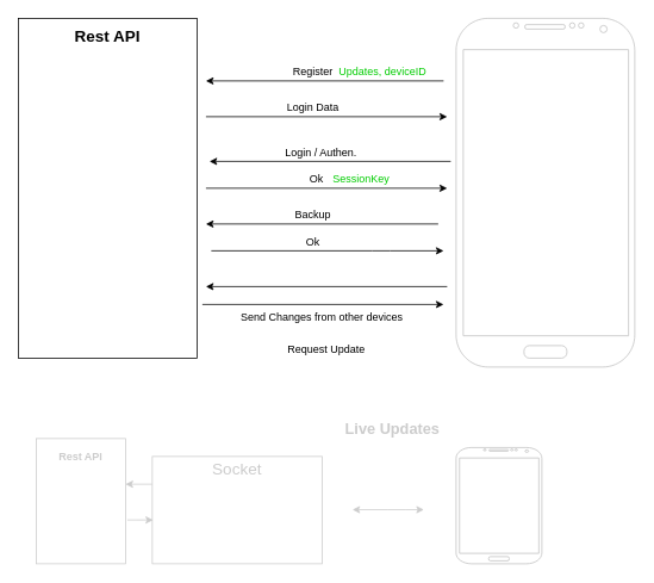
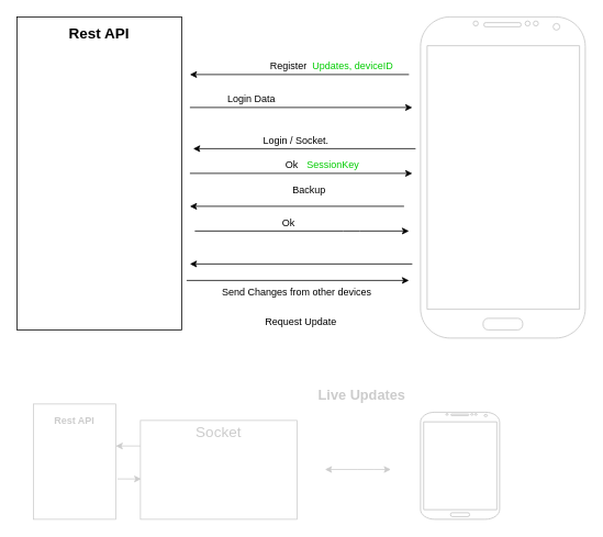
  <mxCell id="0" />
  <mxCell id="1" parent="0" />
  <mxCell id="2" value="" style="verticalLabelPosition=bottom;verticalAlign=top;html=1;shadow=0;dashed=0;strokeWidth=1;shape=mxgraph.android.phone2;strokeColor=#c0c0c0;" vertex="1" parent="1"><mxGeometry x="510" y="20" width="200" height="390" as="geometry" /></mxCell>
  <mxCell id="3" value="" style="endArrow=classic;html=1;exitX=1;exitY=1;exitDx=0;exitDy=0;" edge="1" parent="1" source="9"><mxGeometry width="50" height="50" relative="1" as="geometry"><mxPoint x="500" y="90" as="sourcePoint" /><mxPoint x="230" y="90" as="targetPoint" /></mxGeometry></mxCell>
  <mxCell id="4" value="Register" style="text;html=1;strokeColor=none;fillColor=none;align=center;verticalAlign=middle;whiteSpace=wrap;rounded=0;" vertex="1" parent="1"><mxGeometry x="330" y="70" width="40" height="20" as="geometry" /></mxCell>
  <mxCell id="5" value="" style="endArrow=classic;html=1;" edge="1" parent="1"><mxGeometry width="50" height="50" relative="1" as="geometry"><mxPoint x="230" y="130" as="sourcePoint" /><mxPoint x="500" y="130" as="targetPoint" /></mxGeometry></mxCell>
- <mxCell id="6" value="Login Data" style="text;html=1;strokeColor=none;fillColor=none;align=center;verticalAlign=middle;whiteSpace=wrap;rounded=0;" vertex="1" parent="1"><mxGeometry x="310" y="110" width="80" height="20" as="geometry" /></mxCell>
+ <mxCell id="6" value="Login Data" style="text;html=1;strokeColor=none;fillColor=none;align=center;verticalAlign=middle;whiteSpace=wrap;rounded=0;" vertex="1" parent="1"><mxGeometry x="265" y="110" width="80" height="20" as="geometry" /></mxCell>
  <mxCell id="7" value="" style="endArrow=classic;html=1;" edge="1" parent="1"><mxGeometry width="50" height="50" relative="1" as="geometry"><mxPoint x="504" y="180" as="sourcePoint" /><mxPoint x="234" y="180" as="targetPoint" /></mxGeometry></mxCell>
- <mxCell id="8" value="Login / Authen." style="text;html=1;strokeColor=none;fillColor=none;align=center;verticalAlign=middle;whiteSpace=wrap;rounded=0;" vertex="1" parent="1"><mxGeometry x="304" y="160" width="110" height="20" as="geometry" /></mxCell>
+ <mxCell id="8" value="Login / Socket." style="text;html=1;strokeColor=none;fillColor=none;align=center;verticalAlign=middle;whiteSpace=wrap;rounded=0;" vertex="1" parent="1"><mxGeometry x="304" y="160" width="110" height="20" as="geometry" /></mxCell>
  <mxCell id="9" value="&lt;font color=&quot;#00cc00&quot;&gt;Updates, deviceID&lt;/font&gt;" style="text;html=1;strokeColor=none;fillColor=none;align=center;verticalAlign=middle;whiteSpace=wrap;rounded=0;" vertex="1" parent="1"><mxGeometry x="360" y="70" width="136" height="20" as="geometry" /></mxCell>
  <mxCell id="10" value="" style="endArrow=classic;html=1;" edge="1" parent="1"><mxGeometry width="50" height="50" relative="1" as="geometry"><mxPoint x="230" y="210" as="sourcePoint" /><mxPoint x="500" y="210" as="targetPoint" /></mxGeometry></mxCell>
  <mxCell id="11" value="Ok" style="text;html=1;strokeColor=none;fillColor=none;align=center;verticalAlign=middle;whiteSpace=wrap;rounded=0;" vertex="1" parent="1"><mxGeometry x="334" y="190" width="40" height="20" as="geometry" /></mxCell>
  <mxCell id="12" value="&lt;font color=&quot;#00cc00&quot;&gt;SessionKey&lt;/font&gt;" style="text;html=1;strokeColor=none;fillColor=none;align=center;verticalAlign=middle;whiteSpace=wrap;rounded=0;" vertex="1" parent="1"><mxGeometry x="384" y="190" width="40" height="20" as="geometry" /></mxCell>
  <mxCell id="13" value="" style="endArrow=classic;html=1;" edge="1" parent="1"><mxGeometry width="50" height="50" relative="1" as="geometry"><mxPoint x="490" y="250" as="sourcePoint" /><mxPoint x="230" y="250" as="targetPoint" /></mxGeometry></mxCell>
- <mxCell id="14" value="Backup" style="text;html=1;strokeColor=none;fillColor=none;align=center;verticalAlign=middle;whiteSpace=wrap;rounded=0;" vertex="1" parent="1"><mxGeometry x="330" y="230" width="40" height="20" as="geometry" /></mxCell>
+ <mxCell id="14" value="Backup" style="text;html=1;strokeColor=none;fillColor=none;align=center;verticalAlign=middle;whiteSpace=wrap;rounded=0;" vertex="1" parent="1"><mxGeometry x="355" y="220" width="40" height="20" as="geometry" /></mxCell>
  <mxCell id="15" value="" style="endArrow=classic;html=1;" edge="1" parent="1"><mxGeometry width="50" height="50" relative="1" as="geometry"><mxPoint x="236" y="280" as="sourcePoint" /><mxPoint x="496" y="280" as="targetPoint" /><Array as="points"><mxPoint x="426" y="280" /></Array></mxGeometry></mxCell>
  <mxCell id="16" value="Ok" style="text;html=1;strokeColor=none;fillColor=none;align=center;verticalAlign=middle;whiteSpace=wrap;rounded=0;" vertex="1" parent="1"><mxGeometry x="330" y="260" width="40" height="20" as="geometry" /></mxCell>
  <mxCell id="17" value="" style="endArrow=classic;html=1;" edge="1" parent="1"><mxGeometry width="50" height="50" relative="1" as="geometry"><mxPoint x="500" y="320" as="sourcePoint" /><mxPoint x="230" y="320" as="targetPoint" /></mxGeometry></mxCell>
  <mxCell id="18" value="Request Update" style="text;html=1;strokeColor=none;fillColor=none;align=center;verticalAlign=middle;whiteSpace=wrap;rounded=0;" vertex="1" parent="1"><mxGeometry x="310" y="380" width="110" height="20" as="geometry" /></mxCell>
  <mxCell id="19" value="Send Changes from other devices" style="text;html=1;strokeColor=none;fillColor=none;align=center;verticalAlign=middle;whiteSpace=wrap;rounded=0;" vertex="1" parent="1"><mxGeometry x="260" y="345" width="200" height="20" as="geometry" /></mxCell>
  <mxCell id="20" value="" style="endArrow=classic;html=1;" edge="1" parent="1"><mxGeometry width="50" height="50" relative="1" as="geometry"><mxPoint x="226" y="340" as="sourcePoint" /><mxPoint x="496" y="340" as="targetPoint" /></mxGeometry></mxCell>
  <mxCell id="21" value="" style="rounded=0;whiteSpace=wrap;html=1;" vertex="1" parent="1"><mxGeometry x="20" y="20" width="200" height="380" as="geometry" /></mxCell>
  <mxCell id="22" value="&lt;font style=&quot;font-size: 18px&quot;&gt;&lt;b&gt;Rest API&lt;/b&gt;&lt;/font&gt;" style="text;html=1;strokeColor=none;fillColor=none;align=center;verticalAlign=middle;whiteSpace=wrap;rounded=0;" vertex="1" parent="1"><mxGeometry x="70" y="30" width="100" height="20" as="geometry" /></mxCell>
  <mxCell id="23" value="" style="rounded=0;whiteSpace=wrap;html=1;fontColor=#CCCCCC;strokeColor=#CCCCCC;" vertex="1" parent="1"><mxGeometry x="170" y="510" width="190" height="120" as="geometry" /></mxCell>
  <mxCell id="24" value="&lt;font style=&quot;font-size: 18px&quot;&gt;Socket&lt;/font&gt;" style="text;html=1;align=center;verticalAlign=middle;whiteSpace=wrap;rounded=0;fontColor=#CCCCCC;" vertex="1" parent="1"><mxGeometry x="245" y="515" width="40" height="20" as="geometry" /></mxCell>
  <mxCell id="25" value="&lt;font style=&quot;font-size: 17px&quot;&gt;&lt;b&gt;Live Updates&lt;/b&gt;&lt;/font&gt;" style="text;html=1;align=center;verticalAlign=middle;whiteSpace=wrap;rounded=0;fontColor=#CCCCCC;" vertex="1" parent="1"><mxGeometry x="354" y="470" width="170" height="20" as="geometry" /></mxCell>
  <mxCell id="26" value="" style="verticalLabelPosition=bottom;verticalAlign=top;html=1;shadow=0;dashed=0;strokeWidth=1;shape=mxgraph.android.phone2;strokeColor=#c0c0c0;" vertex="1" parent="1"><mxGeometry x="510" y="500" width="96" height="130" as="geometry" /></mxCell>
  <mxCell id="27" value="" style="endArrow=classic;startArrow=classic;html=1;fontColor=#CCCCCC;strokeColor=#CCCCCC;" edge="1" parent="1"><mxGeometry width="50" height="50" relative="1" as="geometry"><mxPoint x="394" y="569.5" as="sourcePoint" /><mxPoint x="474" y="569.5" as="targetPoint" /><Array as="points"><mxPoint x="444" y="569.5" /></Array></mxGeometry></mxCell>
  <mxCell id="28" value="" style="rounded=0;whiteSpace=wrap;html=1;strokeColor=#CCCCCC;" vertex="1" parent="1"><mxGeometry x="40" y="490" width="100" height="140" as="geometry" /></mxCell>
  <mxCell id="29" value="&lt;b&gt;Rest API&lt;/b&gt;" style="text;html=1;strokeColor=none;fillColor=none;align=center;verticalAlign=middle;whiteSpace=wrap;rounded=0;fontColor=#CCCCCC;" vertex="1" parent="1"><mxGeometry x="60" y="500" width="60" height="20" as="geometry" /></mxCell>
  <mxCell id="30" value="" style="endArrow=classic;html=1;strokeColor=#CCCCCC;fontColor=#CCCCCC;" edge="1" parent="1"><mxGeometry width="50" height="50" relative="1" as="geometry"><mxPoint x="170" y="541" as="sourcePoint" /><mxPoint x="140" y="541" as="targetPoint" /></mxGeometry></mxCell>
  <mxCell id="31" value="" style="endArrow=classic;html=1;strokeColor=#CCCCCC;fontColor=#CCCCCC;entryX=0.005;entryY=0.592;entryDx=0;entryDy=0;entryPerimeter=0;" edge="1" parent="1" target="23"><mxGeometry width="50" height="50" relative="1" as="geometry"><mxPoint x="142" y="581" as="sourcePoint" /><mxPoint x="480" y="280" as="targetPoint" /></mxGeometry></mxCell>
